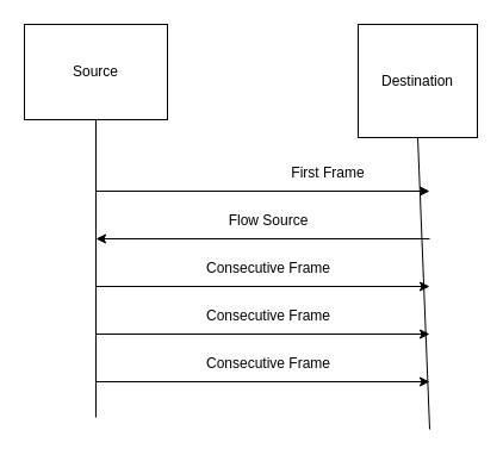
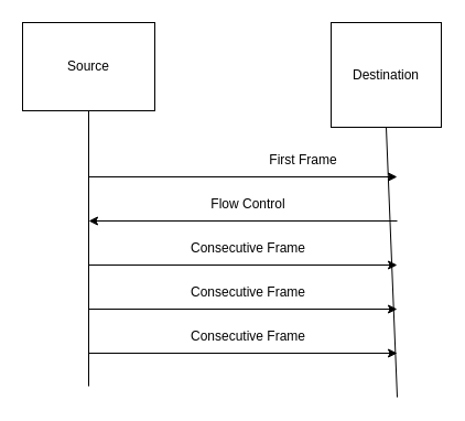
  <mxCell id="0" />
  <mxCell id="1" parent="0" />
  <mxCell id="2" value="Source" style="rounded=0;whiteSpace=wrap;html=1;" vertex="1" parent="1"><mxGeometry x="20" y="20" width="120" height="80" as="geometry" /></mxCell>
  <mxCell id="3" value="Destination" style="rounded=0;whiteSpace=wrap;html=1;" vertex="1" parent="1"><mxGeometry x="300" y="20" width="100" height="95" as="geometry" /></mxCell>
  <mxCell id="4" value="" style="endArrow=none;html=1;rounded=0;entryX=0.5;entryY=1;entryDx=0;entryDy=0;" edge="1" parent="1" target="2"><mxGeometry width="50" height="50" relative="1" as="geometry"><mxPoint x="80" y="350" as="sourcePoint" /><mxPoint x="450" y="220" as="targetPoint" /></mxGeometry></mxCell>
  <mxCell id="5" value="" style="endArrow=none;html=1;rounded=0;entryX=0.5;entryY=1;entryDx=0;entryDy=0;" edge="1" parent="1" target="3"><mxGeometry width="50" height="50" relative="1" as="geometry"><mxPoint x="360" y="360" as="sourcePoint" /><mxPoint x="450" y="220" as="targetPoint" /></mxGeometry></mxCell>
  <mxCell id="6" value="" style="endArrow=classic;html=1;rounded=0;" edge="1" parent="1"><mxGeometry width="50" height="50" relative="1" as="geometry"><mxPoint x="80" y="160" as="sourcePoint" /><mxPoint x="360" y="160" as="targetPoint" /></mxGeometry></mxCell>
  <mxCell id="7" value="First Frame" style="text;html=1;align=center;verticalAlign=middle;whiteSpace=wrap;rounded=0;" vertex="1" parent="1"><mxGeometry x="240" y="130" width="70" height="30" as="geometry" /></mxCell>
  <mxCell id="8" value="" style="endArrow=classic;html=1;rounded=0;" edge="1" parent="1"><mxGeometry width="50" height="50" relative="1" as="geometry"><mxPoint x="360" y="200" as="sourcePoint" /><mxPoint x="80" y="200" as="targetPoint" /></mxGeometry></mxCell>
- <mxCell id="9" value="Flow Source" style="text;html=1;align=center;verticalAlign=middle;whiteSpace=wrap;rounded=0;" vertex="1" parent="1"><mxGeometry x="190" y="170" width="70" height="30" as="geometry" /></mxCell>
+ <mxCell id="9" value="Flow Control" style="text;html=1;align=center;verticalAlign=middle;whiteSpace=wrap;rounded=0;" vertex="1" parent="1"><mxGeometry x="190" y="170" width="70" height="30" as="geometry" /></mxCell>
  <mxCell id="10" value="" style="endArrow=classic;html=1;rounded=0;" edge="1" parent="1"><mxGeometry width="50" height="50" relative="1" as="geometry"><mxPoint x="80" y="240" as="sourcePoint" /><mxPoint x="360" y="240" as="targetPoint" /></mxGeometry></mxCell>
  <mxCell id="11" value="Consecutive Frame" style="text;html=1;align=center;verticalAlign=middle;whiteSpace=wrap;rounded=0;" vertex="1" parent="1"><mxGeometry x="170" y="210" width="110" height="30" as="geometry" /></mxCell>
  <mxCell id="12" value="" style="endArrow=classic;html=1;rounded=0;" edge="1" parent="1"><mxGeometry width="50" height="50" relative="1" as="geometry"><mxPoint x="80" y="280" as="sourcePoint" /><mxPoint x="360" y="280" as="targetPoint" /></mxGeometry></mxCell>
  <mxCell id="13" value="Consecutive Frame" style="text;html=1;align=center;verticalAlign=middle;whiteSpace=wrap;rounded=0;" vertex="1" parent="1"><mxGeometry x="170" y="250" width="110" height="30" as="geometry" /></mxCell>
  <mxCell id="14" value="" style="endArrow=classic;html=1;rounded=0;" edge="1" parent="1"><mxGeometry width="50" height="50" relative="1" as="geometry"><mxPoint x="80" y="320" as="sourcePoint" /><mxPoint x="360" y="320" as="targetPoint" /></mxGeometry></mxCell>
  <mxCell id="15" value="Consecutive Frame" style="text;html=1;align=center;verticalAlign=middle;whiteSpace=wrap;rounded=0;" vertex="1" parent="1"><mxGeometry x="170" y="290" width="110" height="30" as="geometry" /></mxCell>
